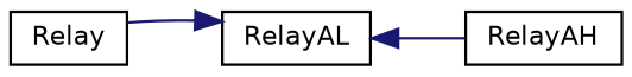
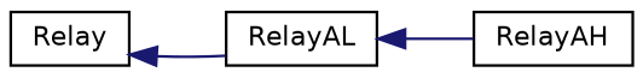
  digraph {
    rankdir=LR
    node [color=black fillcolor=white fontname=Helvetica fontsize=10 shape=record style=filled]
    edge [color=midnightblue dir=back fontname=Helvetica fontsize=10 labelfontname=Helvetica labelfontsize=10 style=solid]
    n1 [height=0.2 label=Relay width=0.4]
    n2 [height=0.2 label=RelayAL width=0.4]
    n3 [height=0.2 label=RelayAH width=0.4]
-   n2 -> n1
+   n1 -> n2
    n2 -> n3
  }
